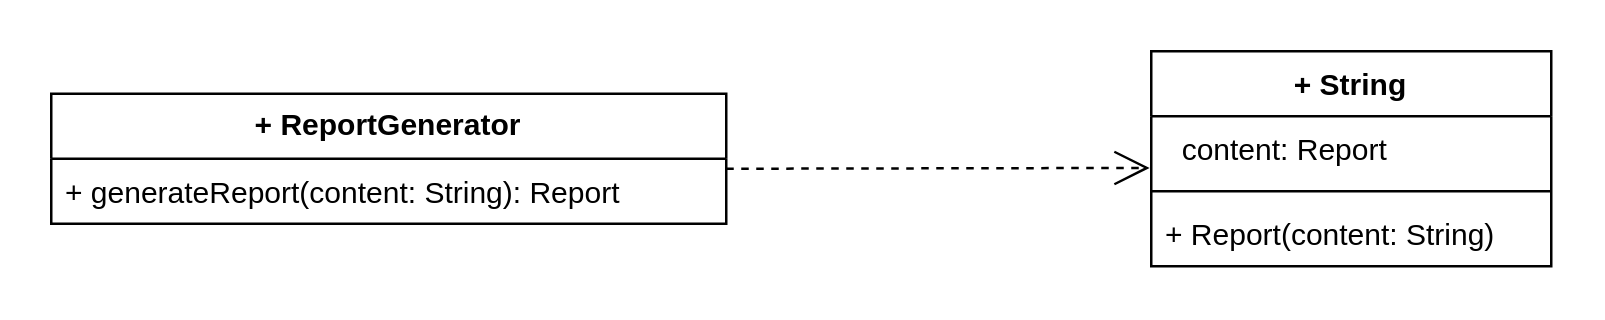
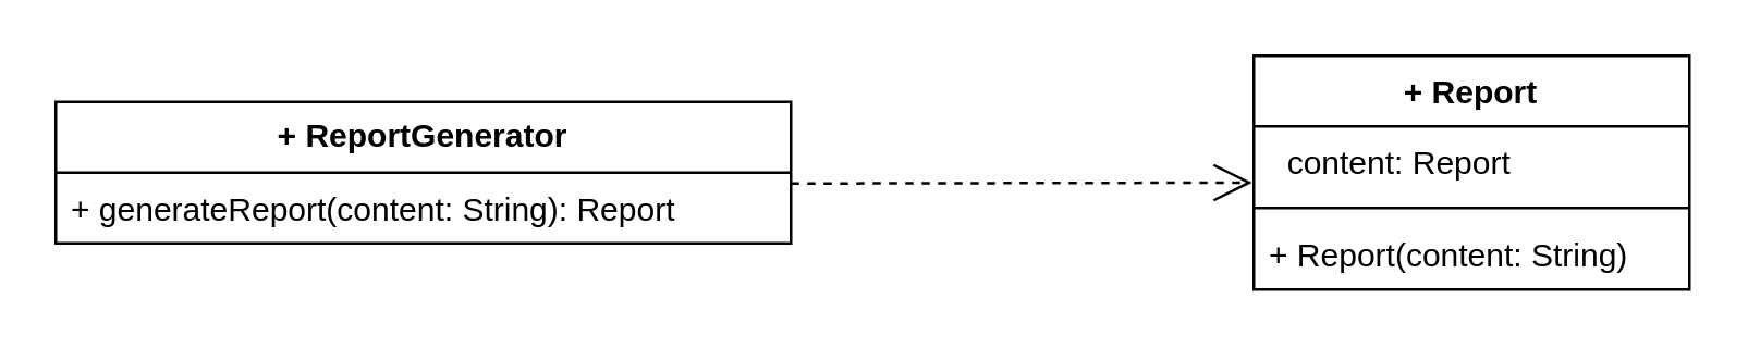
  <mxCell id="0" />
  <mxCell id="1" parent="0" />
  <mxCell id="2" value="&lt;b&gt;+ ReportGenerator&lt;/b&gt;" style="swimlane;fontStyle=0;childLayout=stackLayout;horizontal=1;startSize=26;fillColor=none;horizontalStack=0;resizeParent=1;resizeParentMax=0;resizeLast=0;collapsible=1;marginBottom=0;whiteSpace=wrap;html=1;" vertex="1" parent="1"><mxGeometry x="20" y="37" width="270" height="52" as="geometry" /></mxCell>
  <mxCell id="3" value="+ generateReport(content: String): Report" style="text;strokeColor=none;fillColor=none;align=left;verticalAlign=top;spacingLeft=4;spacingRight=4;overflow=hidden;rotatable=0;points=[[0,0.5],[1,0.5]];portConstraint=eastwest;whiteSpace=wrap;html=1;" vertex="1" parent="2"><mxGeometry y="26" width="270" height="26" as="geometry" /></mxCell>
- <mxCell id="4" value="+ String" style="swimlane;fontStyle=1;align=center;verticalAlign=top;childLayout=stackLayout;horizontal=1;startSize=26;horizontalStack=0;resizeParent=1;resizeParentMax=0;resizeLast=0;collapsible=1;marginBottom=0;whiteSpace=wrap;html=1;" vertex="1" parent="1"><mxGeometry x="460" y="20" width="160" height="86" as="geometry" /></mxCell>
+ <mxCell id="4" value="+ Report" style="swimlane;fontStyle=1;align=center;verticalAlign=top;childLayout=stackLayout;horizontal=1;startSize=26;horizontalStack=0;resizeParent=1;resizeParentMax=0;resizeLast=0;collapsible=1;marginBottom=0;whiteSpace=wrap;html=1;" vertex="1" parent="1"><mxGeometry x="460" y="20" width="160" height="86" as="geometry" /></mxCell>
  <mxCell id="5" value="&amp;nbsp; content: Report" style="text;strokeColor=none;fillColor=none;align=left;verticalAlign=top;spacingLeft=4;spacingRight=4;overflow=hidden;rotatable=0;points=[[0,0.5],[1,0.5]];portConstraint=eastwest;whiteSpace=wrap;html=1;" vertex="1" parent="4"><mxGeometry y="26" width="160" height="26" as="geometry" /></mxCell>
  <mxCell id="6" value="" style="line;strokeWidth=1;fillColor=none;align=left;verticalAlign=middle;spacingTop=-1;spacingLeft=3;spacingRight=3;rotatable=0;labelPosition=right;points=[];portConstraint=eastwest;strokeColor=inherit;" vertex="1" parent="4"><mxGeometry y="52" width="160" height="8" as="geometry" /></mxCell>
  <mxCell id="7" value="+ Report(content: String)" style="text;strokeColor=none;fillColor=none;align=left;verticalAlign=top;spacingLeft=4;spacingRight=4;overflow=hidden;rotatable=0;points=[[0,0.5],[1,0.5]];portConstraint=eastwest;whiteSpace=wrap;html=1;" vertex="1" parent="4"><mxGeometry y="60" width="160" height="26" as="geometry" /></mxCell>
  <mxCell id="8" value="" style="endArrow=open;endSize=12;dashed=1;html=1;rounded=0;entryX=-0.004;entryY=0.795;entryDx=0;entryDy=0;entryPerimeter=0;" edge="1" parent="1" target="5"><mxGeometry width="160" relative="1" as="geometry"><mxPoint x="290" y="67" as="sourcePoint" /><mxPoint x="450" y="67" as="targetPoint" /></mxGeometry></mxCell>
